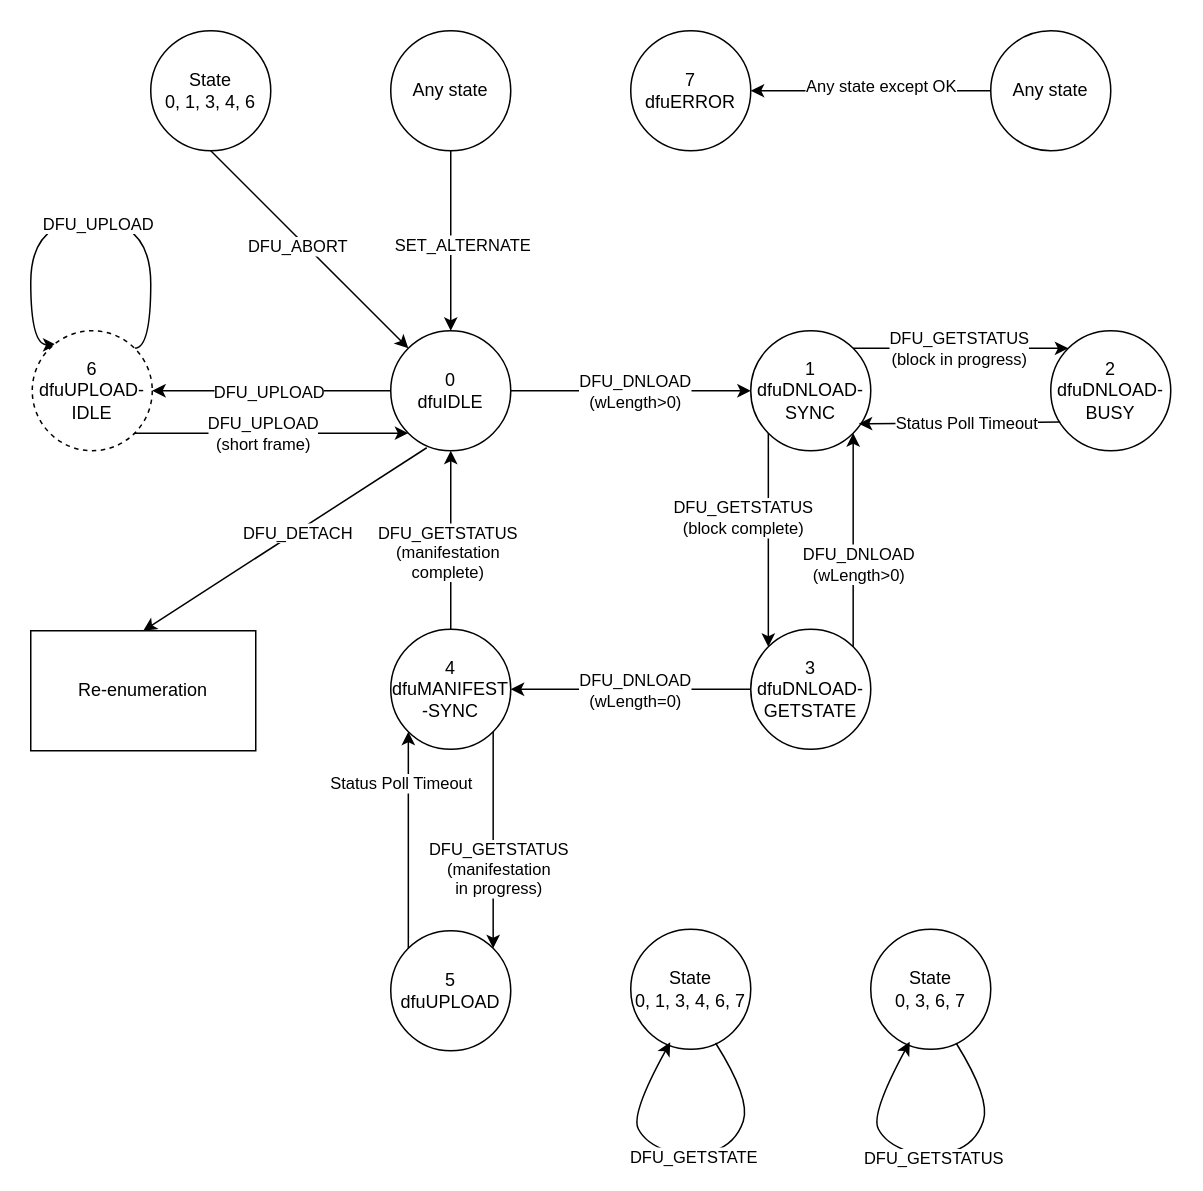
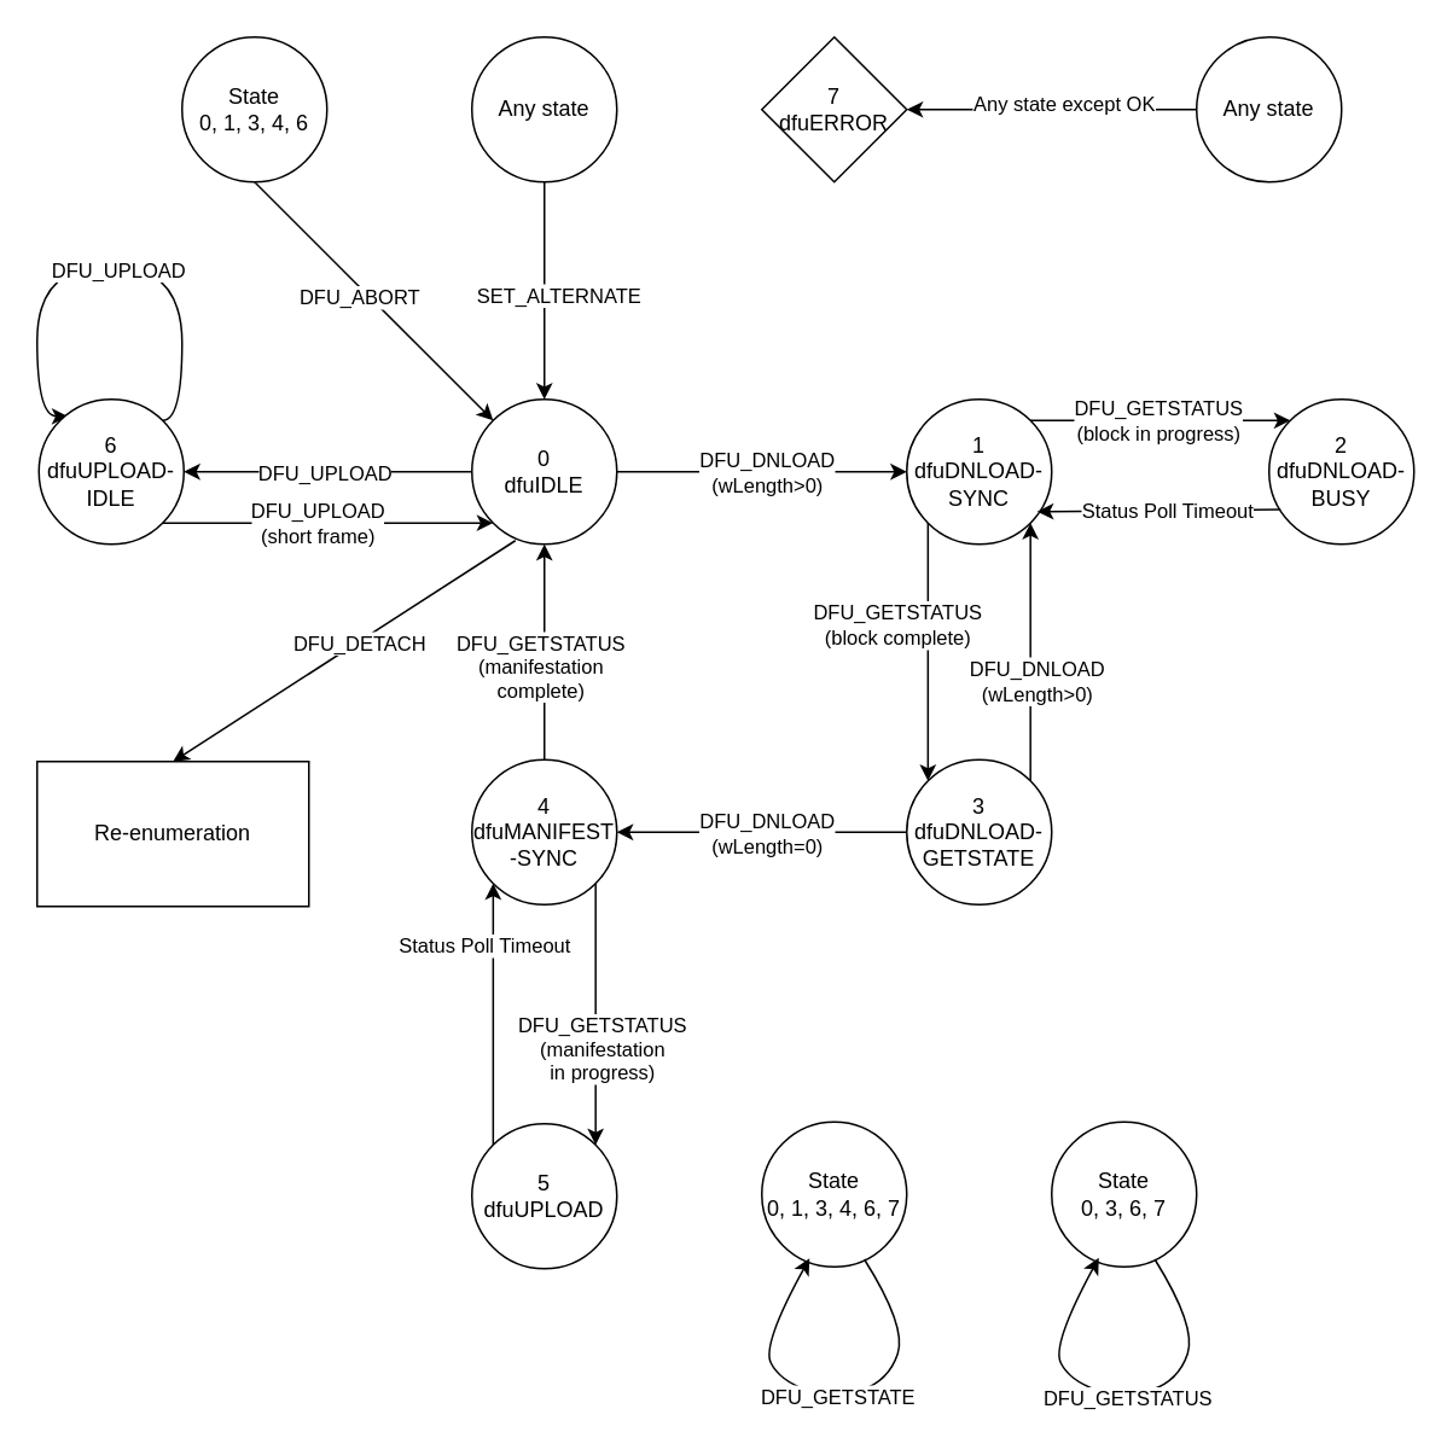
  <mxCell id="0" />
  <mxCell id="1" parent="0" />
  <mxCell id="2" value="State&lt;br&gt;0, 1, 3, 4, 6" style="ellipse;whiteSpace=wrap;html=1;aspect=fixed;" parent="1" vertex="1"><mxGeometry x="100" y="20" width="80" height="80" as="geometry" /></mxCell>
- <mxCell id="3" value="7&lt;br&gt;dfuERROR " style="ellipse;whiteSpace=wrap;html=1;aspect=fixed;" parent="1" vertex="1"><mxGeometry x="420" y="20" width="80" height="80" as="geometry" /></mxCell>
+ <mxCell id="3" value="7&lt;br&gt;dfuERROR " style="rhombus;whiteSpace=wrap;html=1;aspect=fixed;" parent="1" vertex="1"><mxGeometry x="420" y="20" width="80" height="80" as="geometry" /></mxCell>
  <mxCell id="4" value="Any state" style="ellipse;whiteSpace=wrap;html=1;aspect=fixed;" parent="1" vertex="1"><mxGeometry x="660" y="20" width="80" height="80" as="geometry" /></mxCell>
  <mxCell id="5" style="edgeStyle=orthogonalEdgeStyle;rounded=0;orthogonalLoop=1;jettySize=auto;html=1;entryX=1;entryY=0;entryDx=0;entryDy=0;curved=1;endArrow=none;endFill=0;startArrow=classic;startFill=1;exitX=0.202;exitY=0.118;exitDx=0;exitDy=0;exitPerimeter=0;" parent="1" source="7" target="7" edge="1"><mxGeometry relative="1" as="geometry"><mxPoint x="80.6" y="230.88" as="targetPoint" /><mxPoint x="45.64" y="229.6" as="sourcePoint" /><Array as="points"><mxPoint x="20" y="229" /><mxPoint x="20" y="146" /><mxPoint x="100" y="146" /><mxPoint x="100" y="232" /></Array></mxGeometry></mxCell>
  <mxCell id="6" value="DFU_UPLOAD" style="edgeLabel;html=1;align=center;verticalAlign=middle;resizable=0;points=[];" parent="5" vertex="1" connectable="0"><mxGeometry x="0.049" y="-2" relative="1" as="geometry"><mxPoint as="offset" /></mxGeometry></mxCell>
- <mxCell id="7" value="&lt;div&gt;6&lt;br&gt;&lt;/div&gt;&lt;div&gt;dfuUPLOAD-IDLE&lt;/div&gt;" style="ellipse;whiteSpace=wrap;html=1;aspect=fixed;dashed=1;" parent="1" vertex="1"><mxGeometry x="21" y="220" width="80" height="80" as="geometry" /></mxCell>
+ <mxCell id="7" value="&lt;div&gt;6&lt;br&gt;&lt;/div&gt;&lt;div&gt;dfuUPLOAD-IDLE&lt;/div&gt;" style="ellipse;whiteSpace=wrap;html=1;aspect=fixed;" parent="1" vertex="1"><mxGeometry x="21" y="220" width="80" height="80" as="geometry" /></mxCell>
  <mxCell id="8" value="0&lt;br&gt;dfuIDLE " style="ellipse;whiteSpace=wrap;html=1;aspect=fixed;" parent="1" vertex="1"><mxGeometry x="260" y="220" width="80" height="80" as="geometry" /></mxCell>
  <mxCell id="9" value="1&lt;br&gt;dfuDNLOAD-SYNC " style="ellipse;whiteSpace=wrap;html=1;aspect=fixed;" parent="1" vertex="1"><mxGeometry x="500" y="220" width="80" height="80" as="geometry" /></mxCell>
  <mxCell id="10" value="2&lt;br&gt;&lt;div&gt;dfuDNLOAD-BUSY&lt;/div&gt;" style="ellipse;whiteSpace=wrap;html=1;aspect=fixed;" parent="1" vertex="1"><mxGeometry x="700" y="220" width="80" height="80" as="geometry" /></mxCell>
  <mxCell id="11" value="4&lt;br&gt;&lt;div&gt;dfuMANIFEST&lt;br&gt;-SYNC&lt;/div&gt;" style="ellipse;whiteSpace=wrap;html=1;aspect=fixed;" parent="1" vertex="1"><mxGeometry x="260" y="419" width="80" height="80" as="geometry" /></mxCell>
  <mxCell id="12" value="&lt;div&gt;3&lt;/div&gt;&lt;div&gt;dfuDNLOAD-GETSTATE&lt;/div&gt;" style="ellipse;whiteSpace=wrap;html=1;aspect=fixed;" parent="1" vertex="1"><mxGeometry x="500" y="419" width="80" height="80" as="geometry" /></mxCell>
  <mxCell id="13" value="State &lt;br&gt;0, 1, 3, 4, 6, 7 " style="ellipse;whiteSpace=wrap;html=1;aspect=fixed;" parent="1" vertex="1"><mxGeometry x="420" y="619" width="80" height="80" as="geometry" /></mxCell>
  <mxCell id="14" value="State &lt;br&gt;0, 3, 6, 7 " style="ellipse;whiteSpace=wrap;html=1;aspect=fixed;" parent="1" vertex="1"><mxGeometry x="580" y="619" width="80" height="80" as="geometry" /></mxCell>
  <mxCell id="15" value="5&lt;div&gt;dfuUPLOAD&lt;/div&gt;" style="ellipse;whiteSpace=wrap;html=1;aspect=fixed;" parent="1" vertex="1"><mxGeometry x="260" y="620" width="80" height="80" as="geometry" /></mxCell>
  <mxCell id="16" value="" style="endArrow=classic;html=1;rounded=0;exitX=0.5;exitY=1;exitDx=0;exitDy=0;" parent="1" source="2" target="8" edge="1"><mxGeometry width="50" height="50" relative="1" as="geometry"><mxPoint x="410" y="250" as="sourcePoint" /><mxPoint x="460" y="200" as="targetPoint" /></mxGeometry></mxCell>
  <mxCell id="17" value="&lt;div&gt;DFU_ABORT&lt;/div&gt;" style="edgeLabel;html=1;align=center;verticalAlign=middle;resizable=0;points=[];" parent="16" vertex="1" connectable="0"><mxGeometry x="-0.074" y="-4" relative="1" as="geometry"><mxPoint as="offset" /></mxGeometry></mxCell>
  <mxCell id="18" value="" style="endArrow=classic;html=1;rounded=0;exitX=0;exitY=0.5;exitDx=0;exitDy=0;entryX=1;entryY=0.5;entryDx=0;entryDy=0;" parent="1" source="4" target="3" edge="1"><mxGeometry width="50" height="50" relative="1" as="geometry"><mxPoint x="470" y="110" as="sourcePoint" /><mxPoint x="418" y="242" as="targetPoint" /></mxGeometry></mxCell>
  <mxCell id="19" value="Any state except OK" style="edgeLabel;html=1;align=center;verticalAlign=middle;resizable=0;points=[];" parent="18" vertex="1" connectable="0"><mxGeometry x="-0.074" y="-4" relative="1" as="geometry"><mxPoint as="offset" /></mxGeometry></mxCell>
  <mxCell id="20" value="" style="endArrow=classic;html=1;rounded=0;exitX=0;exitY=0.5;exitDx=0;exitDy=0;entryX=1;entryY=0.5;entryDx=0;entryDy=0;" parent="1" source="8" target="7" edge="1"><mxGeometry width="50" height="50" relative="1" as="geometry"><mxPoint x="410" y="250" as="sourcePoint" /><mxPoint x="460" y="200" as="targetPoint" /></mxGeometry></mxCell>
  <mxCell id="21" value="DFU_UPLOAD" style="edgeLabel;html=1;align=center;verticalAlign=middle;resizable=0;points=[];" parent="20" vertex="1" connectable="0"><mxGeometry x="0.213" relative="1" as="geometry"><mxPoint x="14" as="offset" /></mxGeometry></mxCell>
  <mxCell id="22" value="" style="endArrow=classic;html=1;rounded=0;exitX=1;exitY=1;exitDx=0;exitDy=0;entryX=0;entryY=1;entryDx=0;entryDy=0;" parent="1" source="7" target="8" edge="1"><mxGeometry width="50" height="50" relative="1" as="geometry"><mxPoint x="282" y="242" as="sourcePoint" /><mxPoint x="99" y="242" as="targetPoint" /></mxGeometry></mxCell>
  <mxCell id="23" value="DFU_UPLOAD&lt;br&gt;(short frame)" style="edgeLabel;html=1;align=center;verticalAlign=middle;resizable=0;points=[];" parent="22" vertex="1" connectable="0"><mxGeometry x="0.213" relative="1" as="geometry"><mxPoint x="-26" as="offset" /></mxGeometry></mxCell>
  <mxCell id="24" value="" style="endArrow=classic;html=1;rounded=0;exitX=1;exitY=0.5;exitDx=0;exitDy=0;entryX=0;entryY=0.5;entryDx=0;entryDy=0;" parent="1" source="8" target="9" edge="1"><mxGeometry width="50" height="50" relative="1" as="geometry"><mxPoint x="270" y="270" as="sourcePoint" /><mxPoint x="111" y="270" as="targetPoint" /></mxGeometry></mxCell>
  <mxCell id="25" value="&lt;div&gt;DFU_DNLOAD&lt;br&gt;(wLength&amp;gt;0)&lt;br&gt;&lt;/div&gt;" style="edgeLabel;html=1;align=center;verticalAlign=middle;resizable=0;points=[];" parent="24" vertex="1" connectable="0"><mxGeometry x="0.213" relative="1" as="geometry"><mxPoint x="-15" as="offset" /></mxGeometry></mxCell>
  <mxCell id="26" value="&lt;div&gt;&lt;br&gt;&lt;/div&gt;" style="edgeLabel;html=1;align=center;verticalAlign=middle;resizable=0;points=[];" parent="24" vertex="1" connectable="0"><mxGeometry x="-0.05" y="-3" relative="1" as="geometry"><mxPoint as="offset" /></mxGeometry></mxCell>
  <mxCell id="27" value="" style="endArrow=classic;html=1;rounded=0;exitX=1;exitY=0;exitDx=0;exitDy=0;entryX=0;entryY=0;entryDx=0;entryDy=0;" parent="1" source="9" target="10" edge="1"><mxGeometry width="50" height="50" relative="1" as="geometry"><mxPoint x="580" y="240" as="sourcePoint" /><mxPoint x="670" y="232" as="targetPoint" /></mxGeometry></mxCell>
  <mxCell id="28" value="&lt;div&gt;DFU_GETSTATUS&lt;br&gt;(block in progress)&lt;br&gt;&lt;/div&gt;" style="edgeLabel;html=1;align=center;verticalAlign=middle;resizable=0;points=[];" parent="27" vertex="1" connectable="0"><mxGeometry x="0.213" relative="1" as="geometry"><mxPoint x="-17" as="offset" /></mxGeometry></mxCell>
  <mxCell id="29" value="&lt;div&gt;&lt;br&gt;&lt;/div&gt;" style="edgeLabel;html=1;align=center;verticalAlign=middle;resizable=0;points=[];" parent="27" vertex="1" connectable="0"><mxGeometry x="-0.05" y="-3" relative="1" as="geometry"><mxPoint as="offset" /></mxGeometry></mxCell>
  <mxCell id="30" value="" style="endArrow=classic;html=1;rounded=0;exitX=0.079;exitY=0.761;exitDx=0;exitDy=0;entryX=0.9;entryY=0.775;entryDx=0;entryDy=0;entryPerimeter=0;exitPerimeter=0;" parent="1" source="10" target="9" edge="1"><mxGeometry width="50" height="50" relative="1" as="geometry"><mxPoint x="578" y="242" as="sourcePoint" /><mxPoint x="722" y="242" as="targetPoint" /></mxGeometry></mxCell>
  <mxCell id="31" value="Status Poll Timeout" style="edgeLabel;html=1;align=center;verticalAlign=middle;resizable=0;points=[];" parent="30" vertex="1" connectable="0"><mxGeometry x="0.213" relative="1" as="geometry"><mxPoint x="18" as="offset" /></mxGeometry></mxCell>
  <mxCell id="32" value="&lt;div&gt;&lt;br&gt;&lt;/div&gt;" style="edgeLabel;html=1;align=center;verticalAlign=middle;resizable=0;points=[];" parent="30" vertex="1" connectable="0"><mxGeometry x="-0.05" y="-3" relative="1" as="geometry"><mxPoint as="offset" /></mxGeometry></mxCell>
  <mxCell id="33" value="" style="endArrow=none;html=1;rounded=0;exitX=1;exitY=1;exitDx=0;exitDy=0;entryX=1;entryY=0;entryDx=0;entryDy=0;startArrow=classic;startFill=1;endFill=0;" parent="1" source="9" target="12" edge="1"><mxGeometry width="50" height="50" relative="1" as="geometry"><mxPoint x="350" y="270" as="sourcePoint" /><mxPoint x="510" y="270" as="targetPoint" /></mxGeometry></mxCell>
  <mxCell id="34" value="&lt;div&gt;DFU_DNLOAD&lt;br&gt;(wLength&amp;gt;0)&lt;br&gt;&lt;/div&gt;" style="edgeLabel;html=1;align=center;verticalAlign=middle;resizable=0;points=[];" parent="33" vertex="1" connectable="0"><mxGeometry x="0.213" relative="1" as="geometry"><mxPoint x="3" y="1" as="offset" /></mxGeometry></mxCell>
  <mxCell id="35" value="&lt;div&gt;&lt;br&gt;&lt;/div&gt;" style="edgeLabel;html=1;align=center;verticalAlign=middle;resizable=0;points=[];" parent="33" vertex="1" connectable="0"><mxGeometry x="-0.05" y="-3" relative="1" as="geometry"><mxPoint as="offset" /></mxGeometry></mxCell>
  <mxCell id="36" value="" style="endArrow=none;html=1;rounded=0;exitX=0;exitY=0;exitDx=0;exitDy=0;entryX=0;entryY=1;entryDx=0;entryDy=0;startArrow=classic;startFill=1;endFill=0;" parent="1" source="12" target="9" edge="1"><mxGeometry width="50" height="50" relative="1" as="geometry"><mxPoint x="578" y="242" as="sourcePoint" /><mxPoint x="722" y="242" as="targetPoint" /></mxGeometry></mxCell>
  <mxCell id="37" value="&lt;div&gt;DFU_GETSTATUS&lt;br&gt;(block complete)&lt;br&gt;&lt;/div&gt;" style="edgeLabel;html=1;align=center;verticalAlign=middle;resizable=0;points=[];" parent="36" vertex="1" connectable="0"><mxGeometry x="0.213" relative="1" as="geometry"><mxPoint x="-17" as="offset" /></mxGeometry></mxCell>
  <mxCell id="38" value="&lt;div&gt;&lt;br&gt;&lt;/div&gt;" style="edgeLabel;html=1;align=center;verticalAlign=middle;resizable=0;points=[];" parent="36" vertex="1" connectable="0"><mxGeometry x="-0.05" y="-3" relative="1" as="geometry"><mxPoint as="offset" /></mxGeometry></mxCell>
  <mxCell id="39" value="" style="endArrow=classic;html=1;rounded=0;exitX=0;exitY=0.5;exitDx=0;exitDy=0;entryX=1;entryY=0.5;entryDx=0;entryDy=0;" parent="1" source="12" target="11" edge="1"><mxGeometry width="50" height="50" relative="1" as="geometry"><mxPoint x="350" y="270" as="sourcePoint" /><mxPoint x="510" y="270" as="targetPoint" /></mxGeometry></mxCell>
  <mxCell id="40" value="&lt;div&gt;DFU_DNLOAD&lt;br&gt;(wLength=0)&lt;br&gt;&lt;/div&gt;" style="edgeLabel;html=1;align=center;verticalAlign=middle;resizable=0;points=[];" parent="39" vertex="1" connectable="0"><mxGeometry x="0.213" relative="1" as="geometry"><mxPoint x="19" as="offset" /></mxGeometry></mxCell>
  <mxCell id="41" value="&lt;div&gt;&lt;br&gt;&lt;/div&gt;" style="edgeLabel;html=1;align=center;verticalAlign=middle;resizable=0;points=[];" parent="39" vertex="1" connectable="0"><mxGeometry x="-0.05" y="-3" relative="1" as="geometry"><mxPoint as="offset" /></mxGeometry></mxCell>
  <mxCell id="42" value="" style="endArrow=classic;html=1;rounded=0;exitX=1;exitY=1;exitDx=0;exitDy=0;entryX=1;entryY=0;entryDx=0;entryDy=0;startArrow=none;startFill=0;endFill=1;" parent="1" source="11" target="15" edge="1"><mxGeometry width="50" height="50" relative="1" as="geometry"><mxPoint x="332" y="489" as="sourcePoint" /><mxPoint x="332" y="632" as="targetPoint" /></mxGeometry></mxCell>
  <mxCell id="43" value="&lt;div&gt;DFU_GETSTATUS&lt;br&gt;(manifestation&lt;br&gt; in progress)&lt;br&gt;&lt;/div&gt;" style="edgeLabel;html=1;align=center;verticalAlign=middle;resizable=0;points=[];" parent="42" vertex="1" connectable="0"><mxGeometry x="0.213" relative="1" as="geometry"><mxPoint x="3" y="3" as="offset" /></mxGeometry></mxCell>
  <mxCell id="44" value="&lt;div&gt;&lt;br&gt;&lt;/div&gt;" style="edgeLabel;html=1;align=center;verticalAlign=middle;resizable=0;points=[];" parent="42" vertex="1" connectable="0"><mxGeometry x="-0.05" y="-3" relative="1" as="geometry"><mxPoint as="offset" /></mxGeometry></mxCell>
  <mxCell id="45" value="" style="endArrow=classic;html=1;rounded=0;exitX=0;exitY=0;exitDx=0;exitDy=0;entryX=0;entryY=1;entryDx=0;entryDy=0;startArrow=none;startFill=0;endFill=1;" parent="1" source="15" target="11" edge="1"><mxGeometry width="50" height="50" relative="1" as="geometry"><mxPoint x="276" y="632" as="sourcePoint" /><mxPoint x="276" y="489" as="targetPoint" /></mxGeometry></mxCell>
  <mxCell id="46" value="&lt;div&gt;Status Poll Timeout&lt;/div&gt;" style="edgeLabel;html=1;align=center;verticalAlign=middle;resizable=0;points=[];" parent="45" vertex="1" connectable="0"><mxGeometry x="0.213" relative="1" as="geometry"><mxPoint x="-5" y="-22" as="offset" /></mxGeometry></mxCell>
  <mxCell id="47" value="&lt;div&gt;&lt;br&gt;&lt;/div&gt;" style="edgeLabel;html=1;align=center;verticalAlign=middle;resizable=0;points=[];" parent="45" vertex="1" connectable="0"><mxGeometry x="-0.05" y="-3" relative="1" as="geometry"><mxPoint as="offset" /></mxGeometry></mxCell>
  <mxCell id="48" value="" style="endArrow=classic;html=1;curved=1;exitX=0.707;exitY=0.948;exitDx=0;exitDy=0;entryX=0.329;entryY=0.941;entryDx=0;entryDy=0;exitPerimeter=0;entryPerimeter=0;" parent="1" source="13" target="13" edge="1"><mxGeometry width="50" height="50" relative="1" as="geometry"><mxPoint x="480" y="712" as="sourcePoint" /><mxPoint x="443" y="712" as="targetPoint" /><Array as="points"><mxPoint x="500" y="732" /><mxPoint x="490" y="762" /><mxPoint x="460" y="772" /><mxPoint x="430" y="762" /><mxPoint x="420" y="742" /></Array></mxGeometry></mxCell>
  <mxCell id="49" value="DFU_GETSTATE" style="edgeLabel;html=1;align=center;verticalAlign=middle;resizable=0;points=[];" parent="48" vertex="1" connectable="0"><mxGeometry x="0.026" y="-3" relative="1" as="geometry"><mxPoint x="4" y="3" as="offset" /></mxGeometry></mxCell>
  <mxCell id="50" value="" style="endArrow=classic;html=1;curved=1;exitX=0.707;exitY=0.948;exitDx=0;exitDy=0;entryX=0.329;entryY=0.941;entryDx=0;entryDy=0;exitPerimeter=0;entryPerimeter=0;" parent="1" edge="1"><mxGeometry width="50" height="50" relative="1" as="geometry"><mxPoint x="637" y="695" as="sourcePoint" /><mxPoint x="606" y="694" as="targetPoint" /><Array as="points"><mxPoint x="660" y="732" /><mxPoint x="650" y="762" /><mxPoint x="620" y="772" /><mxPoint x="590" y="762" /><mxPoint x="580" y="742" /></Array></mxGeometry></mxCell>
  <mxCell id="51" value="&lt;div&gt;DFU_GETSTATUS&lt;/div&gt;" style="edgeLabel;html=1;align=center;verticalAlign=middle;resizable=0;points=[];" parent="50" vertex="1" connectable="0"><mxGeometry x="0.026" y="-3" relative="1" as="geometry"><mxPoint x="4" y="3" as="offset" /></mxGeometry></mxCell>
  <mxCell id="52" value="Re-enumeration" style="rounded=0;whiteSpace=wrap;html=1;" parent="1" vertex="1"><mxGeometry x="20" y="420" width="150" height="80" as="geometry" /></mxCell>
  <mxCell id="53" value="" style="endArrow=classic;html=1;rounded=0;exitX=0.3;exitY=0.975;exitDx=0;exitDy=0;entryX=0.5;entryY=0;entryDx=0;entryDy=0;exitPerimeter=0;" parent="1" source="8" target="52" edge="1"><mxGeometry width="50" height="50" relative="1" as="geometry"><mxPoint x="270" y="370" as="sourcePoint" /><mxPoint x="320" y="320" as="targetPoint" /></mxGeometry></mxCell>
  <mxCell id="54" value="DFU_DETACH" style="edgeLabel;html=1;align=center;verticalAlign=middle;resizable=0;points=[];" parent="53" vertex="1" connectable="0"><mxGeometry x="0.03" y="-8" relative="1" as="geometry"><mxPoint x="15" as="offset" /></mxGeometry></mxCell>
  <mxCell id="55" value="Any state" style="ellipse;whiteSpace=wrap;html=1;aspect=fixed;" parent="1" vertex="1"><mxGeometry x="260" y="20" width="80" height="80" as="geometry" /></mxCell>
  <mxCell id="56" value="" style="endArrow=classic;html=1;rounded=0;exitX=0.5;exitY=1;exitDx=0;exitDy=0;entryX=0.5;entryY=0;entryDx=0;entryDy=0;" parent="1" source="55" target="8" edge="1"><mxGeometry width="50" height="50" relative="1" as="geometry"><mxPoint x="294" y="308" as="sourcePoint" /><mxPoint x="90" y="430" as="targetPoint" /></mxGeometry></mxCell>
  <mxCell id="57" value="SET_ALTERNATE" style="edgeLabel;html=1;align=center;verticalAlign=middle;resizable=0;points=[];" parent="56" vertex="1" connectable="0"><mxGeometry x="0.03" y="-8" relative="1" as="geometry"><mxPoint x="15" as="offset" /></mxGeometry></mxCell>
  <mxCell id="58" value="" style="endArrow=classic;html=1;rounded=0;exitX=0.5;exitY=0;exitDx=0;exitDy=0;entryX=0.5;entryY=1;entryDx=0;entryDy=0;startArrow=none;startFill=0;endFill=1;" edge="1" parent="1" source="11" target="8"><mxGeometry width="50" height="50" relative="1" as="geometry"><mxPoint x="300" y="443" as="sourcePoint" /><mxPoint x="300" y="298" as="targetPoint" /></mxGeometry></mxCell>
  <mxCell id="59" value="&lt;div&gt;DFU_GETSTATUS&lt;br&gt;(manifestation&lt;br&gt;complete)&lt;/div&gt;" style="edgeLabel;html=1;align=center;verticalAlign=middle;resizable=0;points=[];" vertex="1" connectable="0" parent="58"><mxGeometry x="0.213" relative="1" as="geometry"><mxPoint x="-3" y="20" as="offset" /></mxGeometry></mxCell>
  <mxCell id="60" value="&lt;div&gt;&lt;br&gt;&lt;/div&gt;" style="edgeLabel;html=1;align=center;verticalAlign=middle;resizable=0;points=[];" vertex="1" connectable="0" parent="58"><mxGeometry x="-0.05" y="-3" relative="1" as="geometry"><mxPoint as="offset" /></mxGeometry></mxCell>
